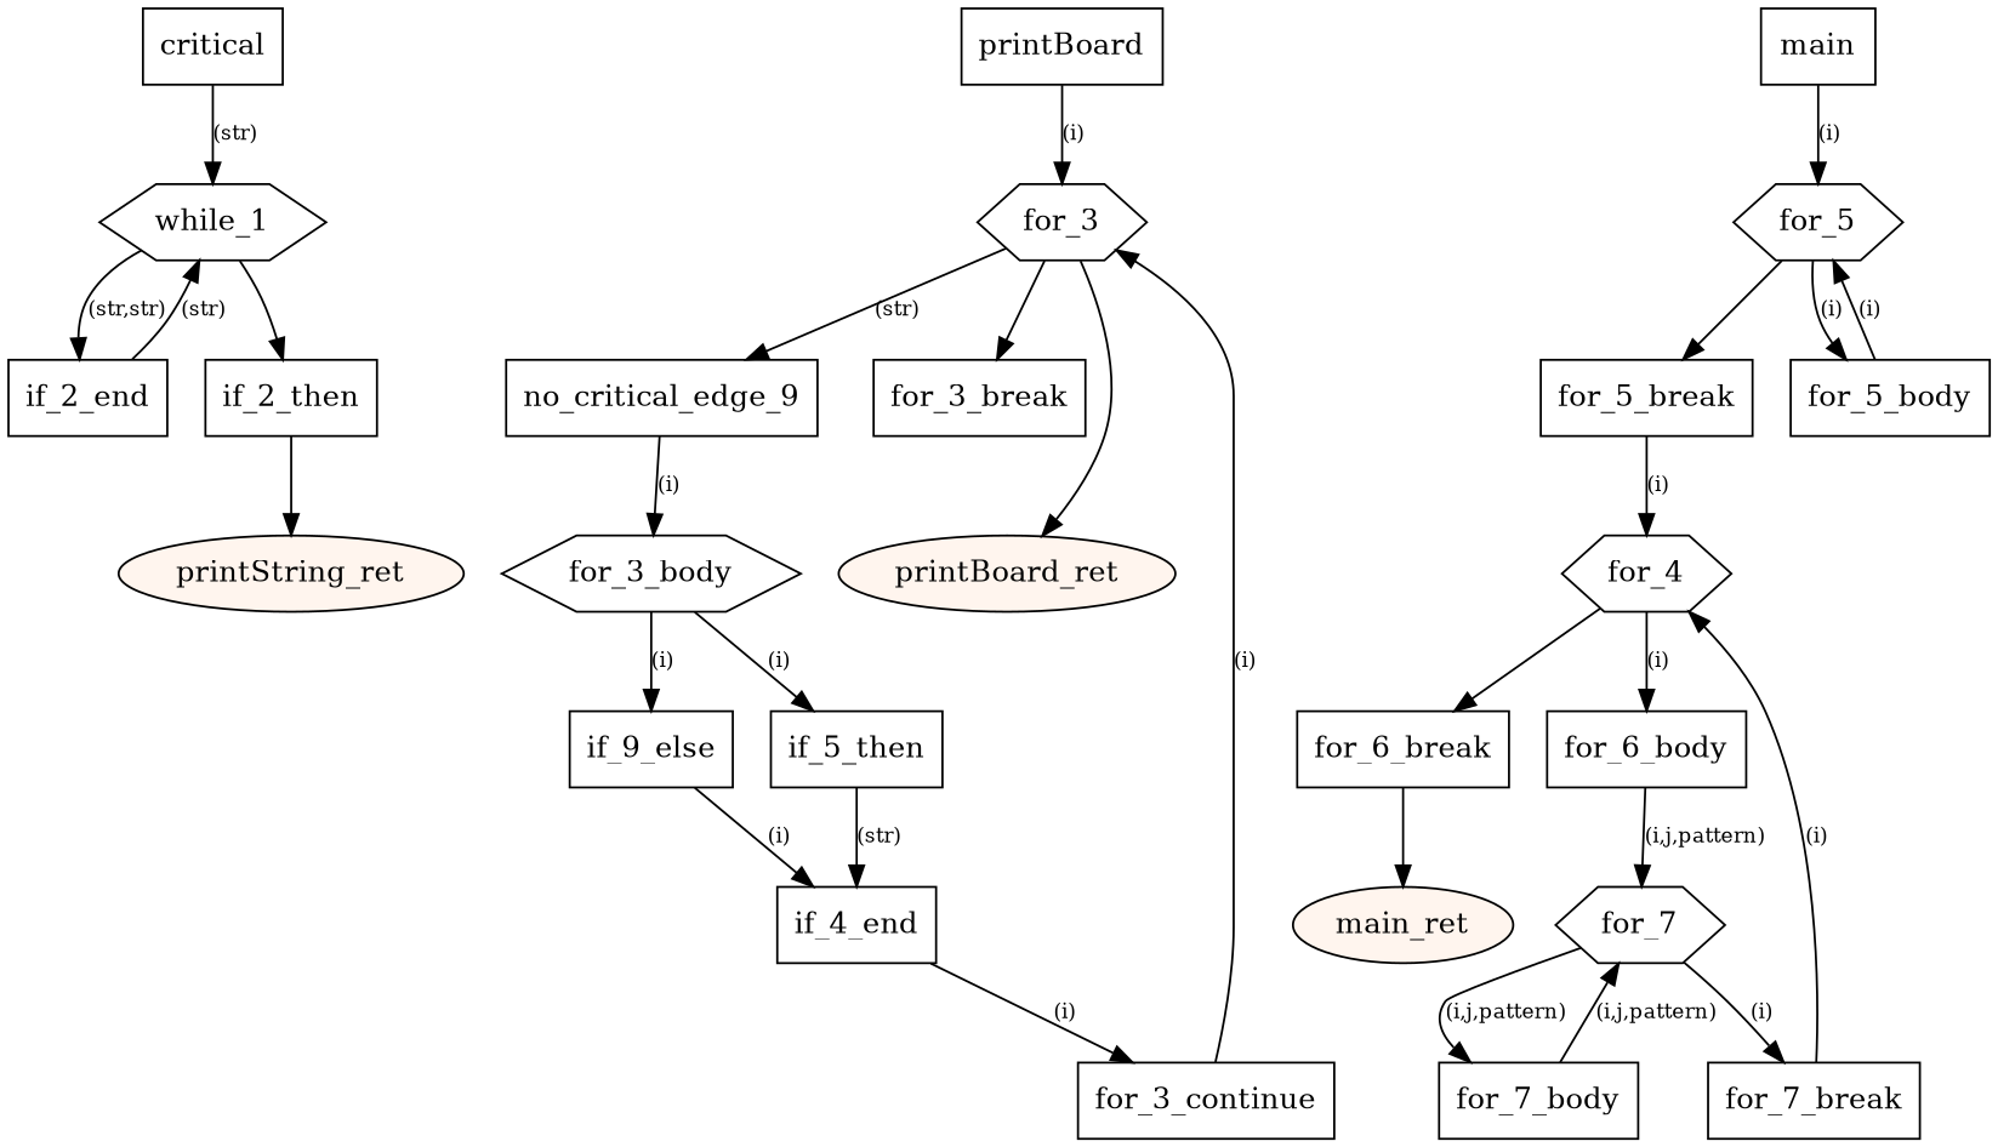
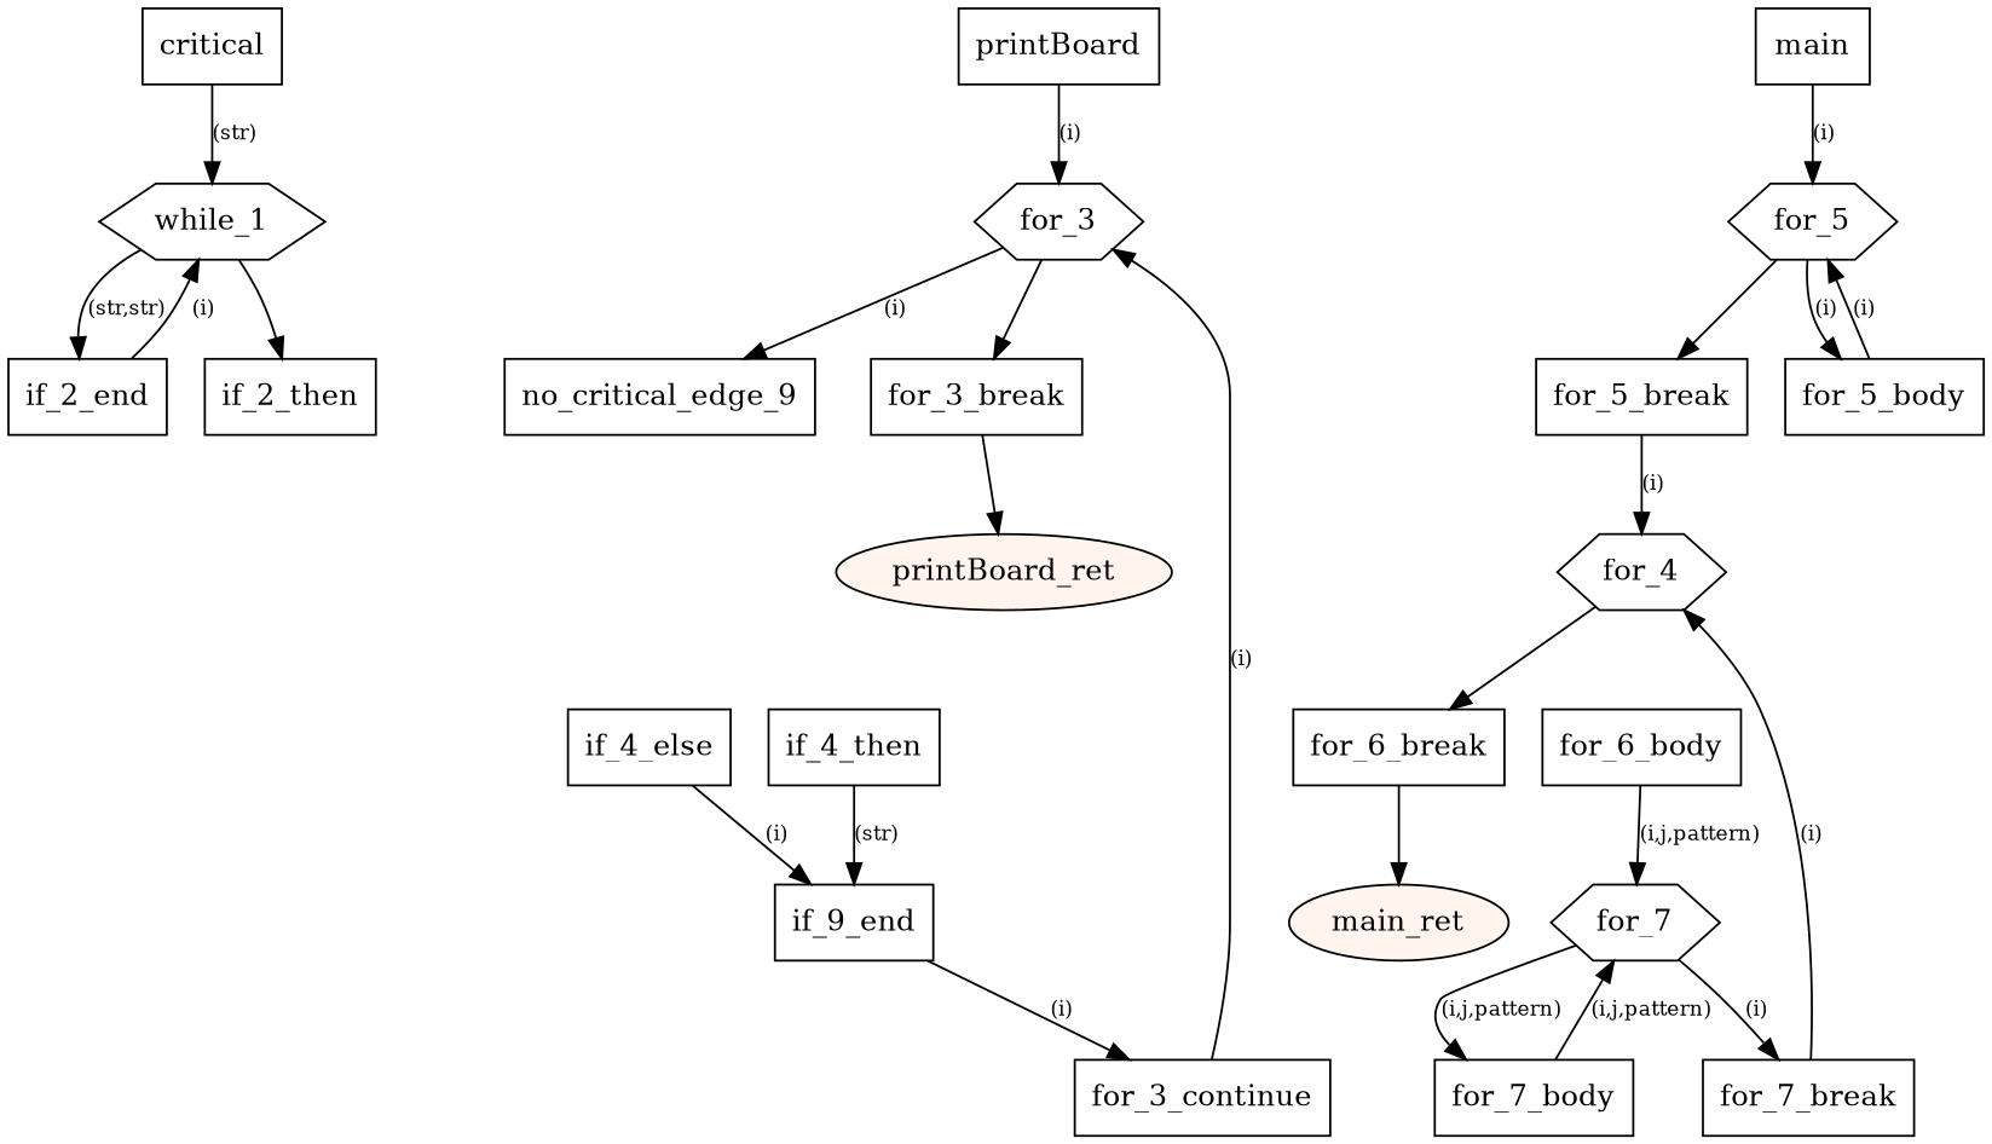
  digraph {
    fontname="DejaVu Serif"
    node [fontname="DejaVu Serif" shape=box]
    edge [fontname="DejaVu Serif" fontsize="10pt"]
    n1 [label=critical]
    n2 [label=while_1 shape=hexagon]
    n3 [label=if_2_end]
    n4 [label=if_2_then]
-   n5 [fillcolor="#fff5ee" label=printString_ret shape=oval style=filled]
    n6 [label=printBoard]
    n7 [label=for_3 shape=hexagon]
    n8 [label=for_3_break]
    n9 [label=no_critical_edge_9]
    n10 [fillcolor="#fff5ee" label=printBoard_ret shape=oval style=filled]
-   n11 [label=for_3_body shape=hexagon]
-   n12 [label=if_9_else]
-   n13 [label=if_5_then]
-   n14 [label=if_4_end]
+   n12 [label=if_4_else]
+   n13 [label=if_4_then]
+   n14 [label=if_9_end]
    n15 [label=for_3_continue]
    n16 [label=main]
    n17 [label=for_5 shape=hexagon]
    n18 [label=for_5_break]
    n19 [label=for_5_body]
    n20 [label=for_4 shape=hexagon]
    n21 [label=for_6_break]
    n22 [label=for_6_body]
    n23 [fillcolor="#fff5ee" label=main_ret shape=oval style=filled]
    n24 [label=for_7 shape=hexagon]
    n25 [label=for_7_break]
    n26 [label=for_7_body]
    subgraph sub_1 {
      n1
      n2
      n3
      n4
-     n5
    }
    subgraph sub_2 {
      n6
      n7
      n8
      n9
      n10
-     n11
      n12
      n13
      n14
      n15
    }
    subgraph sub_3 {
      n16
      n17
      n18
      n19
      n20
      n21
      n22
      n23
      n24
      n25
      n26
    }
    n1 -> n2 [label="(str)"]
    n2 -> n3 [label="(str,str)"]
    n2 -> n4
-   n3 -> n2 [label="(str)"]
-   n4 -> n5
+   n3 -> n2 [label="(i)"]
    n6 -> n7 [label="(i)"]
    n7 -> n8
-   n7 -> n9 [label="(str)"]
-   n7 -> n10
-   n9 -> n11 [label="(i)"]
-   n11 -> n12 [label="(i)"]
-   n11 -> n13 [label="(i)"]
+   n7 -> n9 [label="(i)"]
+   n8 -> n10
    n12 -> n14 [label="(i)"]
    n13 -> n14 [label="(str)"]
    n14 -> n15 [label="(i)"]
    n15 -> n7 [label="(i)"]
    n16 -> n17 [label="(i)"]
    n17 -> n18
    n17 -> n19 [label="(i)"]
    n18 -> n20 [label="(i)"]
    n19 -> n17 [label="(i)"]
    n20 -> n21
-   n20 -> n22 [label="(i)"]
    n21 -> n23
    n22 -> n24 [label="(i,j,pattern)"]
    n24 -> n25 [label="(i)"]
    n24 -> n26 [label="(i,j,pattern)"]
    n25 -> n20 [label="(i)"]
    n26 -> n24 [label="(i,j,pattern)"]
  }
